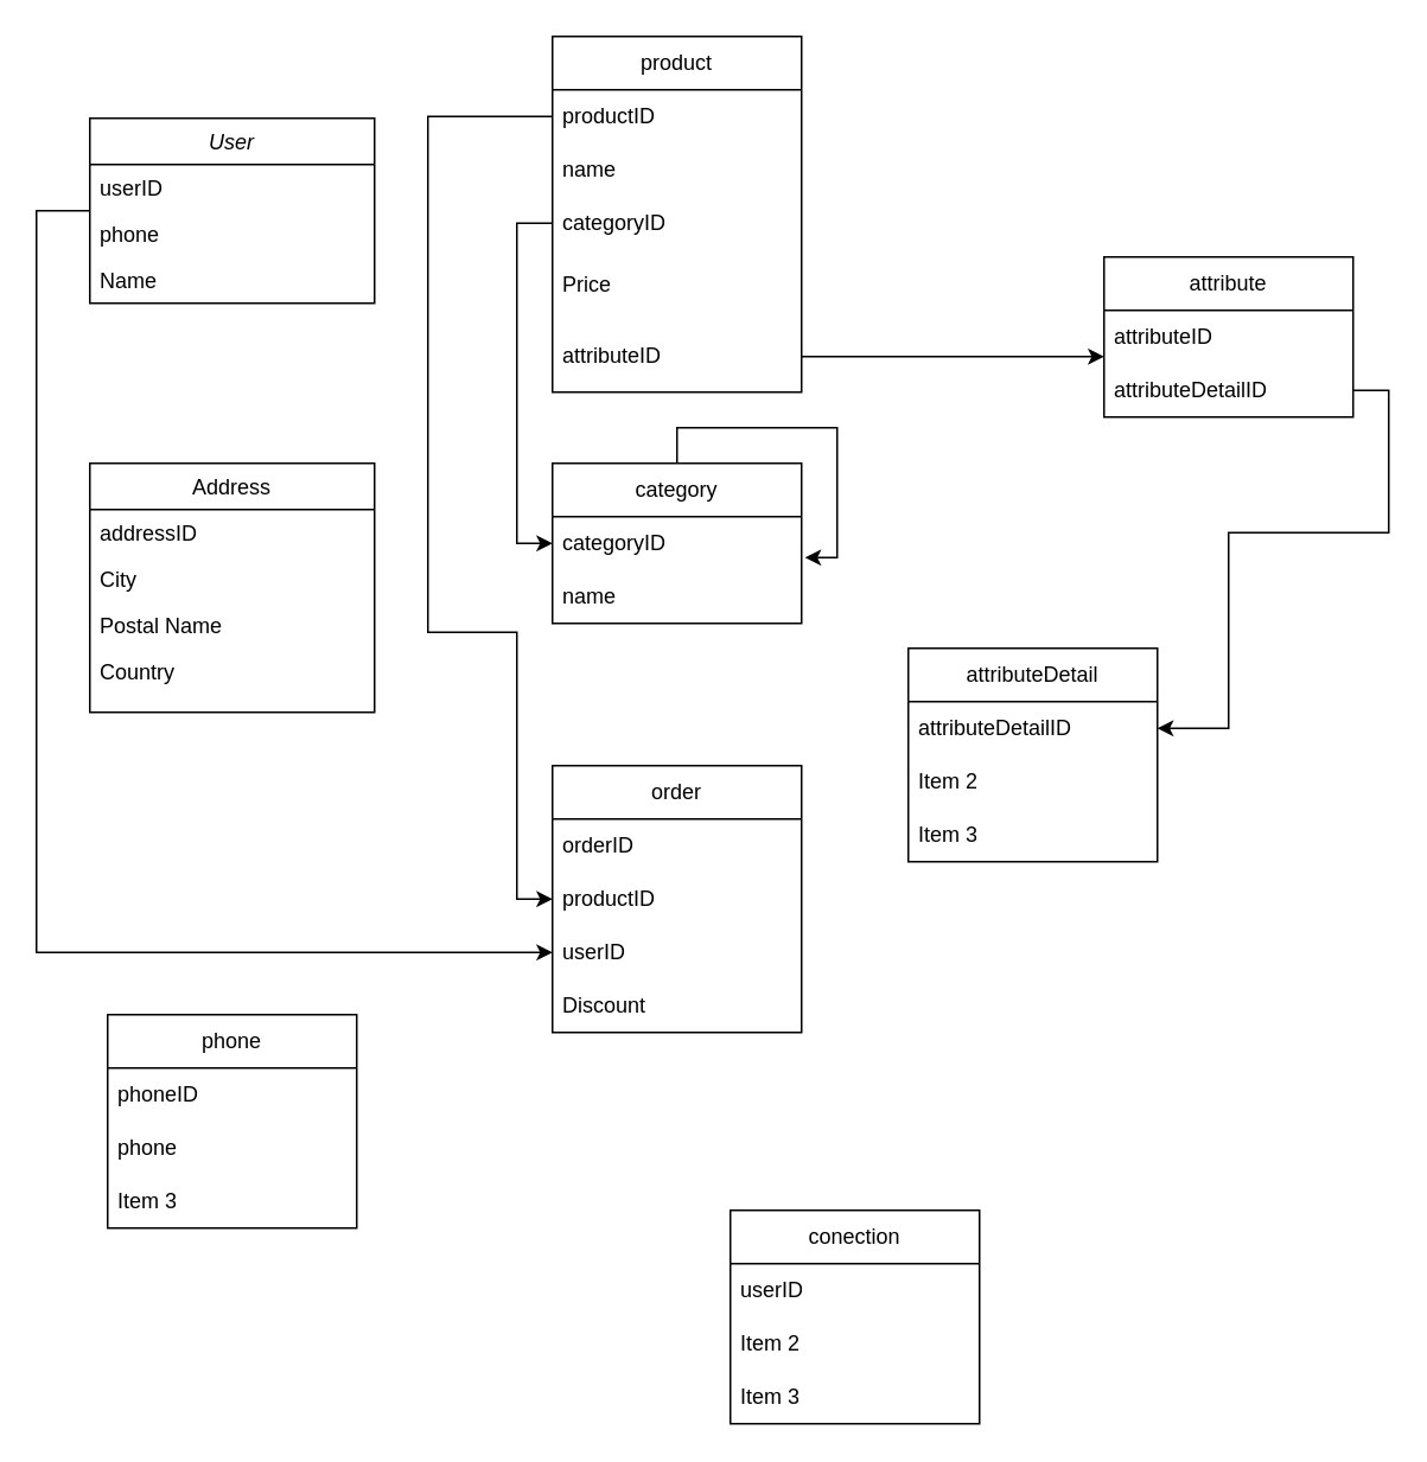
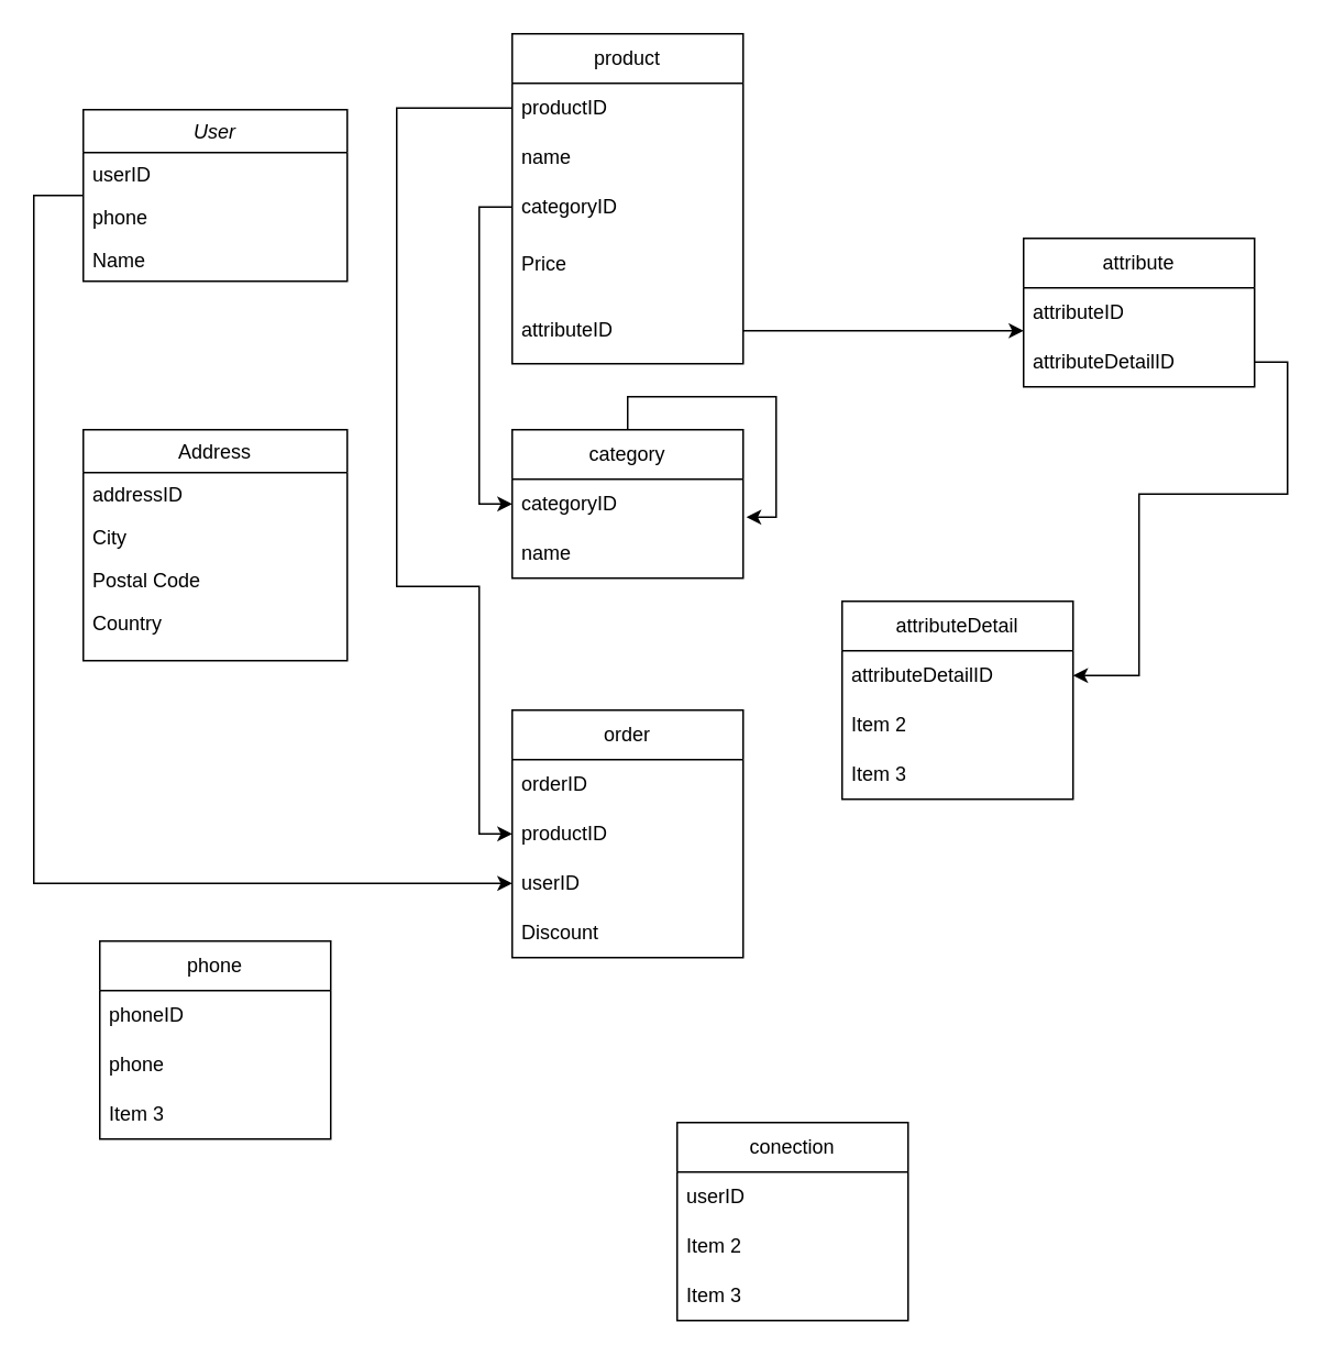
  <mxCell id="0" />
  <mxCell id="1" parent="0" />
  <mxCell id="2" style="edgeStyle=orthogonalEdgeStyle;rounded=0;orthogonalLoop=1;jettySize=auto;html=1;entryX=0;entryY=0.5;entryDx=0;entryDy=0;" edge="1" parent="1" source="3" target="28"><mxGeometry relative="1" as="geometry"><Array as="points"><mxPoint x="20" y="118" /><mxPoint x="20" y="535" /></Array></mxGeometry></mxCell>
  <mxCell id="3" value="User" style="swimlane;fontStyle=2;align=center;verticalAlign=top;childLayout=stackLayout;horizontal=1;startSize=26;horizontalStack=0;resizeParent=1;resizeLast=0;collapsible=1;marginBottom=0;rounded=0;shadow=0;strokeWidth=1;" parent="1" vertex="1"><mxGeometry x="50" y="66" width="160" height="104" as="geometry"><mxRectangle x="230" y="140" width="160" height="26" as="alternateBounds" /></mxGeometry></mxCell>
  <mxCell id="4" value="userID" style="text;align=left;verticalAlign=top;spacingLeft=4;spacingRight=4;overflow=hidden;rotatable=0;points=[[0,0.5],[1,0.5]];portConstraint=eastwest;" parent="3" vertex="1"><mxGeometry y="26" width="160" height="26" as="geometry" /></mxCell>
  <mxCell id="5" value="phone" style="text;align=left;verticalAlign=top;spacingLeft=4;spacingRight=4;overflow=hidden;rotatable=0;points=[[0,0.5],[1,0.5]];portConstraint=eastwest;rounded=0;shadow=0;html=0;" parent="3" vertex="1"><mxGeometry y="52" width="160" height="26" as="geometry" /></mxCell>
  <mxCell id="6" value="Name" style="text;align=left;verticalAlign=top;spacingLeft=4;spacingRight=4;overflow=hidden;rotatable=0;points=[[0,0.5],[1,0.5]];portConstraint=eastwest;rounded=0;shadow=0;html=0;" vertex="1" parent="3"><mxGeometry y="78" width="160" height="26" as="geometry" /></mxCell>
  <mxCell id="7" value="Address" style="swimlane;fontStyle=0;align=center;verticalAlign=top;childLayout=stackLayout;horizontal=1;startSize=26;horizontalStack=0;resizeParent=1;resizeLast=0;collapsible=1;marginBottom=0;rounded=0;shadow=0;strokeWidth=1;" parent="1" vertex="1"><mxGeometry x="50" y="260" width="160" height="140" as="geometry"><mxRectangle x="550" y="140" width="160" height="26" as="alternateBounds" /></mxGeometry></mxCell>
  <mxCell id="8" value="addressID" style="text;align=left;verticalAlign=top;spacingLeft=4;spacingRight=4;overflow=hidden;rotatable=0;points=[[0,0.5],[1,0.5]];portConstraint=eastwest;" parent="7" vertex="1"><mxGeometry y="26" width="160" height="26" as="geometry" /></mxCell>
  <mxCell id="9" value="City" style="text;align=left;verticalAlign=top;spacingLeft=4;spacingRight=4;overflow=hidden;rotatable=0;points=[[0,0.5],[1,0.5]];portConstraint=eastwest;rounded=0;shadow=0;html=0;" parent="7" vertex="1"><mxGeometry y="52" width="160" height="26" as="geometry" /></mxCell>
- <mxCell id="10" value="Postal Name" style="text;align=left;verticalAlign=top;spacingLeft=4;spacingRight=4;overflow=hidden;rotatable=0;points=[[0,0.5],[1,0.5]];portConstraint=eastwest;rounded=0;shadow=0;html=0;" parent="7" vertex="1"><mxGeometry y="78" width="160" height="26" as="geometry" /></mxCell>
+ <mxCell id="10" value="Postal Code" style="text;align=left;verticalAlign=top;spacingLeft=4;spacingRight=4;overflow=hidden;rotatable=0;points=[[0,0.5],[1,0.5]];portConstraint=eastwest;rounded=0;shadow=0;html=0;" parent="7" vertex="1"><mxGeometry y="78" width="160" height="26" as="geometry" /></mxCell>
  <mxCell id="11" value="Country" style="text;align=left;verticalAlign=top;spacingLeft=4;spacingRight=4;overflow=hidden;rotatable=0;points=[[0,0.5],[1,0.5]];portConstraint=eastwest;rounded=0;shadow=0;html=0;" parent="7" vertex="1"><mxGeometry y="104" width="160" height="26" as="geometry" /></mxCell>
  <mxCell id="12" style="edgeStyle=orthogonalEdgeStyle;rounded=0;orthogonalLoop=1;jettySize=auto;html=1;exitX=0;exitY=0.5;exitDx=0;exitDy=0;entryX=0;entryY=0.5;entryDx=0;entryDy=0;" edge="1" parent="1" source="14" target="27"><mxGeometry relative="1" as="geometry"><Array as="points"><mxPoint x="240" y="65" /><mxPoint x="240" y="355" /><mxPoint x="290" y="355" /><mxPoint x="290" y="505" /></Array></mxGeometry></mxCell>
  <mxCell id="13" value="product" style="swimlane;fontStyle=0;childLayout=stackLayout;horizontal=1;startSize=30;horizontalStack=0;resizeParent=1;resizeParentMax=0;resizeLast=0;collapsible=1;marginBottom=0;whiteSpace=wrap;html=1;" vertex="1" parent="1"><mxGeometry x="310" y="20" width="140" height="200" as="geometry" /></mxCell>
  <mxCell id="14" value="productID" style="text;strokeColor=none;fillColor=none;align=left;verticalAlign=middle;spacingLeft=4;spacingRight=4;overflow=hidden;points=[[0,0.5],[1,0.5]];portConstraint=eastwest;rotatable=0;whiteSpace=wrap;html=1;" vertex="1" parent="13"><mxGeometry y="30" width="140" height="30" as="geometry" /></mxCell>
  <mxCell id="15" value="name" style="text;strokeColor=none;fillColor=none;align=left;verticalAlign=middle;spacingLeft=4;spacingRight=4;overflow=hidden;points=[[0,0.5],[1,0.5]];portConstraint=eastwest;rotatable=0;whiteSpace=wrap;html=1;" vertex="1" parent="13"><mxGeometry y="60" width="140" height="30" as="geometry" /></mxCell>
  <mxCell id="16" value="categoryID" style="text;strokeColor=none;fillColor=none;align=left;verticalAlign=middle;spacingLeft=4;spacingRight=4;overflow=hidden;points=[[0,0.5],[1,0.5]];portConstraint=eastwest;rotatable=0;whiteSpace=wrap;html=1;" vertex="1" parent="13"><mxGeometry y="90" width="140" height="30" as="geometry" /></mxCell>
  <mxCell id="17" value="Price" style="text;strokeColor=none;fillColor=none;align=left;verticalAlign=middle;spacingLeft=4;spacingRight=4;overflow=hidden;points=[[0,0.5],[1,0.5]];portConstraint=eastwest;rotatable=0;whiteSpace=wrap;html=1;" vertex="1" parent="13"><mxGeometry y="120" width="140" height="40" as="geometry" /></mxCell>
  <mxCell id="18" style="edgeStyle=orthogonalEdgeStyle;rounded=0;orthogonalLoop=1;jettySize=auto;html=1;" edge="1" parent="13" source="19"><mxGeometry relative="1" as="geometry"><mxPoint x="310" y="180" as="targetPoint" /></mxGeometry></mxCell>
  <mxCell id="19" value="attributeID" style="text;strokeColor=none;fillColor=none;align=left;verticalAlign=middle;spacingLeft=4;spacingRight=4;overflow=hidden;points=[[0,0.5],[1,0.5]];portConstraint=eastwest;rotatable=0;whiteSpace=wrap;html=1;" vertex="1" parent="13"><mxGeometry y="160" width="140" height="40" as="geometry" /></mxCell>
  <mxCell id="20" value="category" style="swimlane;fontStyle=0;childLayout=stackLayout;horizontal=1;startSize=30;horizontalStack=0;resizeParent=1;resizeParentMax=0;resizeLast=0;collapsible=1;marginBottom=0;whiteSpace=wrap;html=1;" vertex="1" parent="1"><mxGeometry x="310" y="260" width="140" height="90" as="geometry" /></mxCell>
  <mxCell id="21" value="categoryID" style="text;strokeColor=none;fillColor=none;align=left;verticalAlign=middle;spacingLeft=4;spacingRight=4;overflow=hidden;points=[[0,0.5],[1,0.5]];portConstraint=eastwest;rotatable=0;whiteSpace=wrap;html=1;" vertex="1" parent="20"><mxGeometry y="30" width="140" height="30" as="geometry" /></mxCell>
  <mxCell id="22" value="name" style="text;strokeColor=none;fillColor=none;align=left;verticalAlign=middle;spacingLeft=4;spacingRight=4;overflow=hidden;points=[[0,0.5],[1,0.5]];portConstraint=eastwest;rotatable=0;whiteSpace=wrap;html=1;" vertex="1" parent="20"><mxGeometry y="60" width="140" height="30" as="geometry" /></mxCell>
  <mxCell id="23" style="edgeStyle=orthogonalEdgeStyle;rounded=0;orthogonalLoop=1;jettySize=auto;html=1;exitX=0.5;exitY=0;exitDx=0;exitDy=0;entryX=1.014;entryY=0.767;entryDx=0;entryDy=0;entryPerimeter=0;" edge="1" parent="20" source="20" target="21"><mxGeometry relative="1" as="geometry" /></mxCell>
  <mxCell id="24" style="edgeStyle=orthogonalEdgeStyle;rounded=0;orthogonalLoop=1;jettySize=auto;html=1;exitX=0;exitY=0.5;exitDx=0;exitDy=0;entryX=0;entryY=0.5;entryDx=0;entryDy=0;" edge="1" parent="1" source="16" target="21"><mxGeometry relative="1" as="geometry" /></mxCell>
  <mxCell id="25" value="order" style="swimlane;fontStyle=0;childLayout=stackLayout;horizontal=1;startSize=30;horizontalStack=0;resizeParent=1;resizeParentMax=0;resizeLast=0;collapsible=1;marginBottom=0;whiteSpace=wrap;html=1;" vertex="1" parent="1"><mxGeometry x="310" y="430" width="140" height="150" as="geometry" /></mxCell>
  <mxCell id="26" value="orderID" style="text;strokeColor=none;fillColor=none;align=left;verticalAlign=middle;spacingLeft=4;spacingRight=4;overflow=hidden;points=[[0,0.5],[1,0.5]];portConstraint=eastwest;rotatable=0;whiteSpace=wrap;html=1;" vertex="1" parent="25"><mxGeometry y="30" width="140" height="30" as="geometry" /></mxCell>
  <mxCell id="27" value="productID" style="text;strokeColor=none;fillColor=none;align=left;verticalAlign=middle;spacingLeft=4;spacingRight=4;overflow=hidden;points=[[0,0.5],[1,0.5]];portConstraint=eastwest;rotatable=0;whiteSpace=wrap;html=1;" vertex="1" parent="25"><mxGeometry y="60" width="140" height="30" as="geometry" /></mxCell>
  <mxCell id="28" value="userID" style="text;strokeColor=none;fillColor=none;align=left;verticalAlign=middle;spacingLeft=4;spacingRight=4;overflow=hidden;points=[[0,0.5],[1,0.5]];portConstraint=eastwest;rotatable=0;whiteSpace=wrap;html=1;" vertex="1" parent="25"><mxGeometry y="90" width="140" height="30" as="geometry" /></mxCell>
  <mxCell id="29" value="Discount" style="text;strokeColor=none;fillColor=none;align=left;verticalAlign=middle;spacingLeft=4;spacingRight=4;overflow=hidden;points=[[0,0.5],[1,0.5]];portConstraint=eastwest;rotatable=0;whiteSpace=wrap;html=1;" vertex="1" parent="25"><mxGeometry y="120" width="140" height="30" as="geometry" /></mxCell>
  <mxCell id="30" value="attribute" style="swimlane;fontStyle=0;childLayout=stackLayout;horizontal=1;startSize=30;horizontalStack=0;resizeParent=1;resizeParentMax=0;resizeLast=0;collapsible=1;marginBottom=0;whiteSpace=wrap;html=1;" vertex="1" parent="1"><mxGeometry x="620" y="144" width="140" height="90" as="geometry" /></mxCell>
  <mxCell id="31" value="attributeID" style="text;strokeColor=none;fillColor=none;align=left;verticalAlign=middle;spacingLeft=4;spacingRight=4;overflow=hidden;points=[[0,0.5],[1,0.5]];portConstraint=eastwest;rotatable=0;whiteSpace=wrap;html=1;" vertex="1" parent="30"><mxGeometry y="30" width="140" height="30" as="geometry" /></mxCell>
  <mxCell id="32" value="attributeDetailID" style="text;strokeColor=none;fillColor=none;align=left;verticalAlign=middle;spacingLeft=4;spacingRight=4;overflow=hidden;points=[[0,0.5],[1,0.5]];portConstraint=eastwest;rotatable=0;whiteSpace=wrap;html=1;" vertex="1" parent="30"><mxGeometry y="60" width="140" height="30" as="geometry" /></mxCell>
  <mxCell id="33" value="attributeDetail" style="swimlane;fontStyle=0;childLayout=stackLayout;horizontal=1;startSize=30;horizontalStack=0;resizeParent=1;resizeParentMax=0;resizeLast=0;collapsible=1;marginBottom=0;whiteSpace=wrap;html=1;" vertex="1" parent="1"><mxGeometry x="510" y="364" width="140" height="120" as="geometry" /></mxCell>
  <mxCell id="34" value="attributeDetailID" style="text;strokeColor=none;fillColor=none;align=left;verticalAlign=middle;spacingLeft=4;spacingRight=4;overflow=hidden;points=[[0,0.5],[1,0.5]];portConstraint=eastwest;rotatable=0;whiteSpace=wrap;html=1;" vertex="1" parent="33"><mxGeometry y="30" width="140" height="30" as="geometry" /></mxCell>
  <mxCell id="35" value="Item 2" style="text;strokeColor=none;fillColor=none;align=left;verticalAlign=middle;spacingLeft=4;spacingRight=4;overflow=hidden;points=[[0,0.5],[1,0.5]];portConstraint=eastwest;rotatable=0;whiteSpace=wrap;html=1;" vertex="1" parent="33"><mxGeometry y="60" width="140" height="30" as="geometry" /></mxCell>
  <mxCell id="36" value="Item 3" style="text;strokeColor=none;fillColor=none;align=left;verticalAlign=middle;spacingLeft=4;spacingRight=4;overflow=hidden;points=[[0,0.5],[1,0.5]];portConstraint=eastwest;rotatable=0;whiteSpace=wrap;html=1;" vertex="1" parent="33"><mxGeometry y="90" width="140" height="30" as="geometry" /></mxCell>
  <mxCell id="37" style="edgeStyle=orthogonalEdgeStyle;rounded=0;orthogonalLoop=1;jettySize=auto;html=1;exitX=1;exitY=0.5;exitDx=0;exitDy=0;entryX=1;entryY=0.5;entryDx=0;entryDy=0;" edge="1" parent="1" source="32" target="34"><mxGeometry relative="1" as="geometry"><mxPoint x="670" y="360" as="targetPoint" /><Array as="points"><mxPoint x="780" y="219" /><mxPoint x="780" y="299" /><mxPoint x="690" y="299" /><mxPoint x="690" y="409" /></Array></mxGeometry></mxCell>
  <mxCell id="38" value="phone" style="swimlane;fontStyle=0;childLayout=stackLayout;horizontal=1;startSize=30;horizontalStack=0;resizeParent=1;resizeParentMax=0;resizeLast=0;collapsible=1;marginBottom=0;whiteSpace=wrap;html=1;" vertex="1" parent="1"><mxGeometry x="60" y="570" width="140" height="120" as="geometry" /></mxCell>
  <mxCell id="39" value="phoneID" style="text;strokeColor=none;fillColor=none;align=left;verticalAlign=middle;spacingLeft=4;spacingRight=4;overflow=hidden;points=[[0,0.5],[1,0.5]];portConstraint=eastwest;rotatable=0;whiteSpace=wrap;html=1;" vertex="1" parent="38"><mxGeometry y="30" width="140" height="30" as="geometry" /></mxCell>
  <mxCell id="40" value="phone" style="text;strokeColor=none;fillColor=none;align=left;verticalAlign=middle;spacingLeft=4;spacingRight=4;overflow=hidden;points=[[0,0.5],[1,0.5]];portConstraint=eastwest;rotatable=0;whiteSpace=wrap;html=1;" vertex="1" parent="38"><mxGeometry y="60" width="140" height="30" as="geometry" /></mxCell>
  <mxCell id="41" value="Item 3" style="text;strokeColor=none;fillColor=none;align=left;verticalAlign=middle;spacingLeft=4;spacingRight=4;overflow=hidden;points=[[0,0.5],[1,0.5]];portConstraint=eastwest;rotatable=0;whiteSpace=wrap;html=1;" vertex="1" parent="38"><mxGeometry y="90" width="140" height="30" as="geometry" /></mxCell>
  <mxCell id="42" value="conection" style="swimlane;fontStyle=0;childLayout=stackLayout;horizontal=1;startSize=30;horizontalStack=0;resizeParent=1;resizeParentMax=0;resizeLast=0;collapsible=1;marginBottom=0;whiteSpace=wrap;html=1;" vertex="1" parent="1"><mxGeometry x="410" y="680" width="140" height="120" as="geometry" /></mxCell>
  <mxCell id="43" value="userID" style="text;strokeColor=none;fillColor=none;align=left;verticalAlign=middle;spacingLeft=4;spacingRight=4;overflow=hidden;points=[[0,0.5],[1,0.5]];portConstraint=eastwest;rotatable=0;whiteSpace=wrap;html=1;" vertex="1" parent="42"><mxGeometry y="30" width="140" height="30" as="geometry" /></mxCell>
  <mxCell id="44" value="Item 2" style="text;strokeColor=none;fillColor=none;align=left;verticalAlign=middle;spacingLeft=4;spacingRight=4;overflow=hidden;points=[[0,0.5],[1,0.5]];portConstraint=eastwest;rotatable=0;whiteSpace=wrap;html=1;" vertex="1" parent="42"><mxGeometry y="60" width="140" height="30" as="geometry" /></mxCell>
  <mxCell id="45" value="Item 3" style="text;strokeColor=none;fillColor=none;align=left;verticalAlign=middle;spacingLeft=4;spacingRight=4;overflow=hidden;points=[[0,0.5],[1,0.5]];portConstraint=eastwest;rotatable=0;whiteSpace=wrap;html=1;" vertex="1" parent="42"><mxGeometry y="90" width="140" height="30" as="geometry" /></mxCell>
